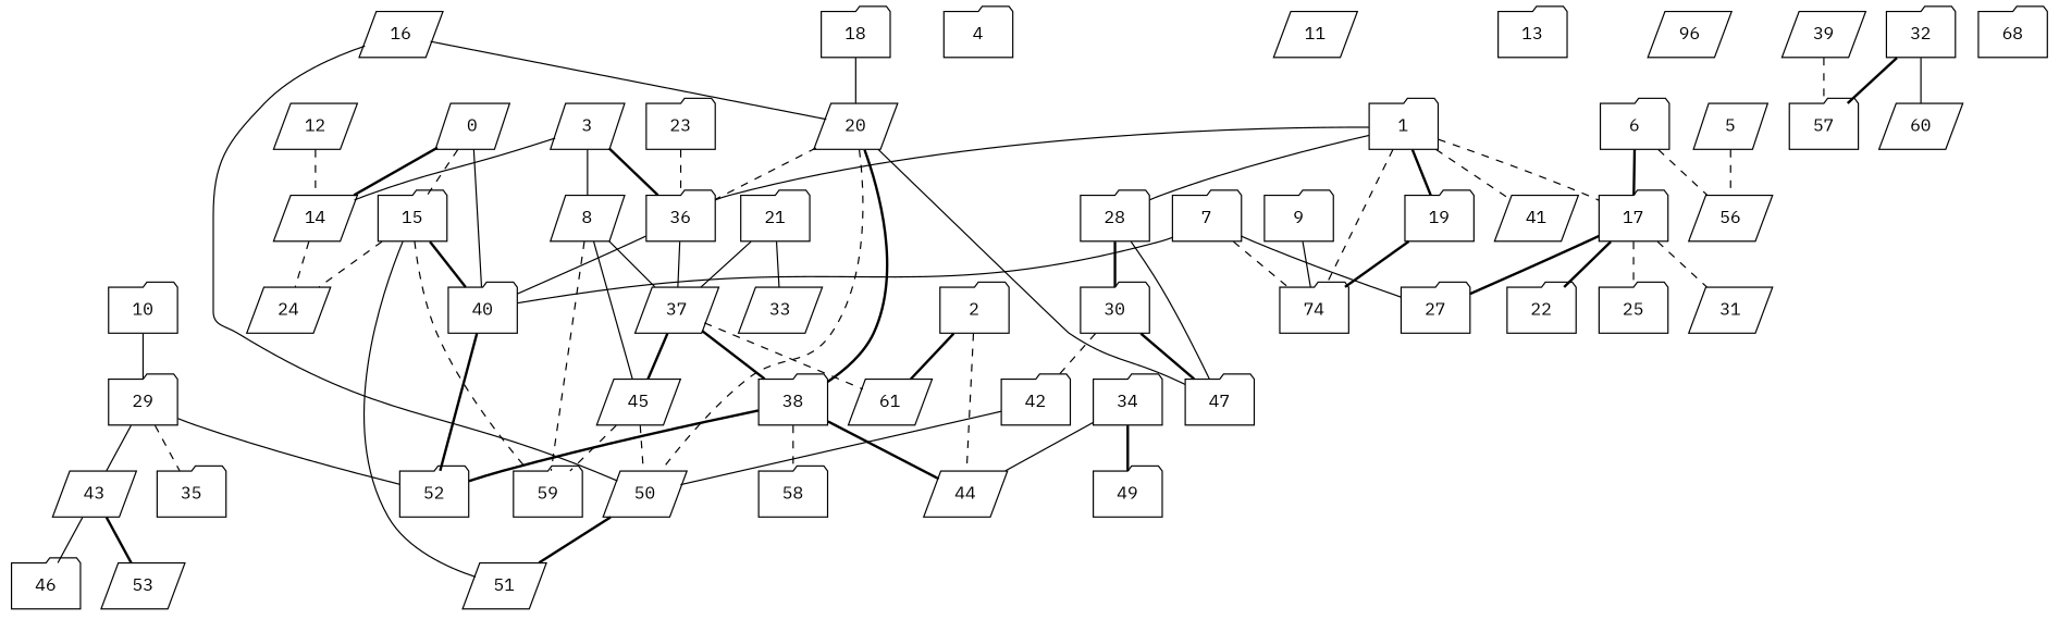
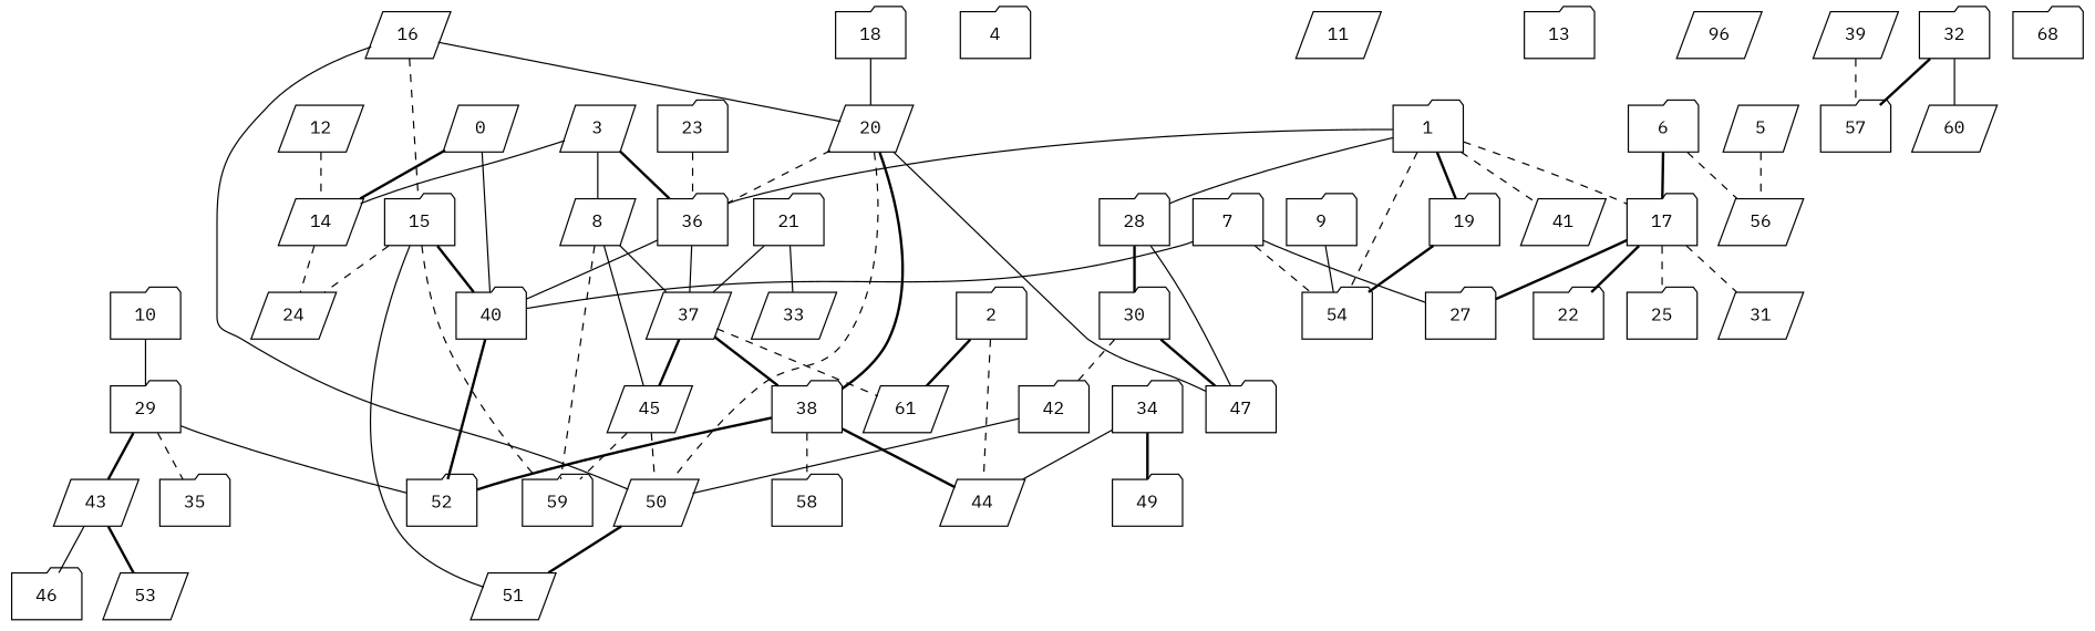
  graph {
    fontname="IBM Plex Mono"
    node [fontname="IBM Plex Mono" shape=folder]
    edge [fontname="IBM Plex Mono" style=solid]
    0 [shape=parallelogram]
    14 [shape=parallelogram]
    15
    40
    24 [shape=parallelogram]
    59
    51 [shape=parallelogram]
    52
    1
    17
    19
    28
    36
    41 [shape=parallelogram]
-   54 [label=74]
+   54
    27
    22
    25
    31 [shape=parallelogram]
    47
    30
    37 [shape=parallelogram]
    42
    61 [shape=parallelogram]
    45 [shape=parallelogram]
    38
    44 [shape=parallelogram]
    2
    3 [shape=parallelogram]
    8 [shape=parallelogram]
    50 [shape=parallelogram]
    4
    5 [shape=parallelogram]
    56 [shape=parallelogram]
    6
    7
    58
    9
    10
    29
    35
    43 [shape=parallelogram]
    46
    53 [shape=parallelogram]
    11 [shape=parallelogram]
    12 [shape=parallelogram]
    13
    16 [shape=parallelogram]
    20 [shape=parallelogram]
    18
    21
    33 [shape=parallelogram]
    23
    n54 [label=96 shape=parallelogram]
    32
    57
    60 [shape=parallelogram]
    34
    49
    39 [shape=parallelogram]
    n61 [label=68]
    0 -- 14 [style=bold]
-   0 -- 15 [style=dashed]
+   16 -- 15 [style=dashed]
    0 -- 40
    14 -- 24 [style=dashed]
    15 -- 40 [style=bold]
    15 -- 24 [style=dashed]
    15 -- 59 [style=dashed]
    15 -- 51
    40 -- 52 [style=bold]
    1 -- 17 [style=dashed]
    1 -- 19 [style=bold]
    1 -- 28
    1 -- 36
    1 -- 41 [style=dashed]
    1 -- 54 [style=dashed]
    17 -- 27 [style=bold]
    17 -- 22 [style=bold]
    17 -- 25 [style=dashed]
    17 -- 31 [style=dashed]
    19 -- 54 [style=bold]
    28 -- 47
    28 -- 30 [style=bold]
    36 -- 40
    36 -- 37
    30 -- 47 [style=bold]
    30 -- 42 [style=dashed]
    37 -- 61 [style=dashed]
    37 -- 45 [style=bold]
    37 -- 38 [style=bold]
    42 -- 50
    45 -- 59 [style=dashed]
    45 -- 50 [style=dashed]
    38 -- 52 [style=bold]
    38 -- 44 [style=bold]
    38 -- 58 [style=dashed]
    2 -- 61 [style=bold]
    2 -- 44 [style=dashed]
    3 -- 14
    3 -- 36 [style=bold]
    3 -- 8
    8 -- 59 [style=dashed]
    8 -- 37
    8 -- 45
    50 -- 51 [style=bold]
    5 -- 56 [style=dashed]
    6 -- 17 [style=bold]
    6 -- 56 [style=dashed]
    7 -- 40
    7 -- 54 [style=dashed]
    7 -- 27
    9 -- 54
    10 -- 29
    29 -- 52
    29 -- 35 [style=dashed]
-   29 -- 43
+   29 -- 43 [style=bold]
    43 -- 46
    43 -- 53 [style=bold]
    12 -- 14 [style=dashed]
    16 -- 50
    16 -- 20
    20 -- 36 [style=dashed]
    20 -- 47
    20 -- 38 [style=bold]
    20 -- 50 [style=dashed]
    18 -- 20
    21 -- 37
    21 -- 33
    23 -- 36 [style=dashed]
    32 -- 57 [style=bold]
    32 -- 60
    34 -- 44
    34 -- 49 [style=bold]
    39 -- 57 [style=dashed]
  }
